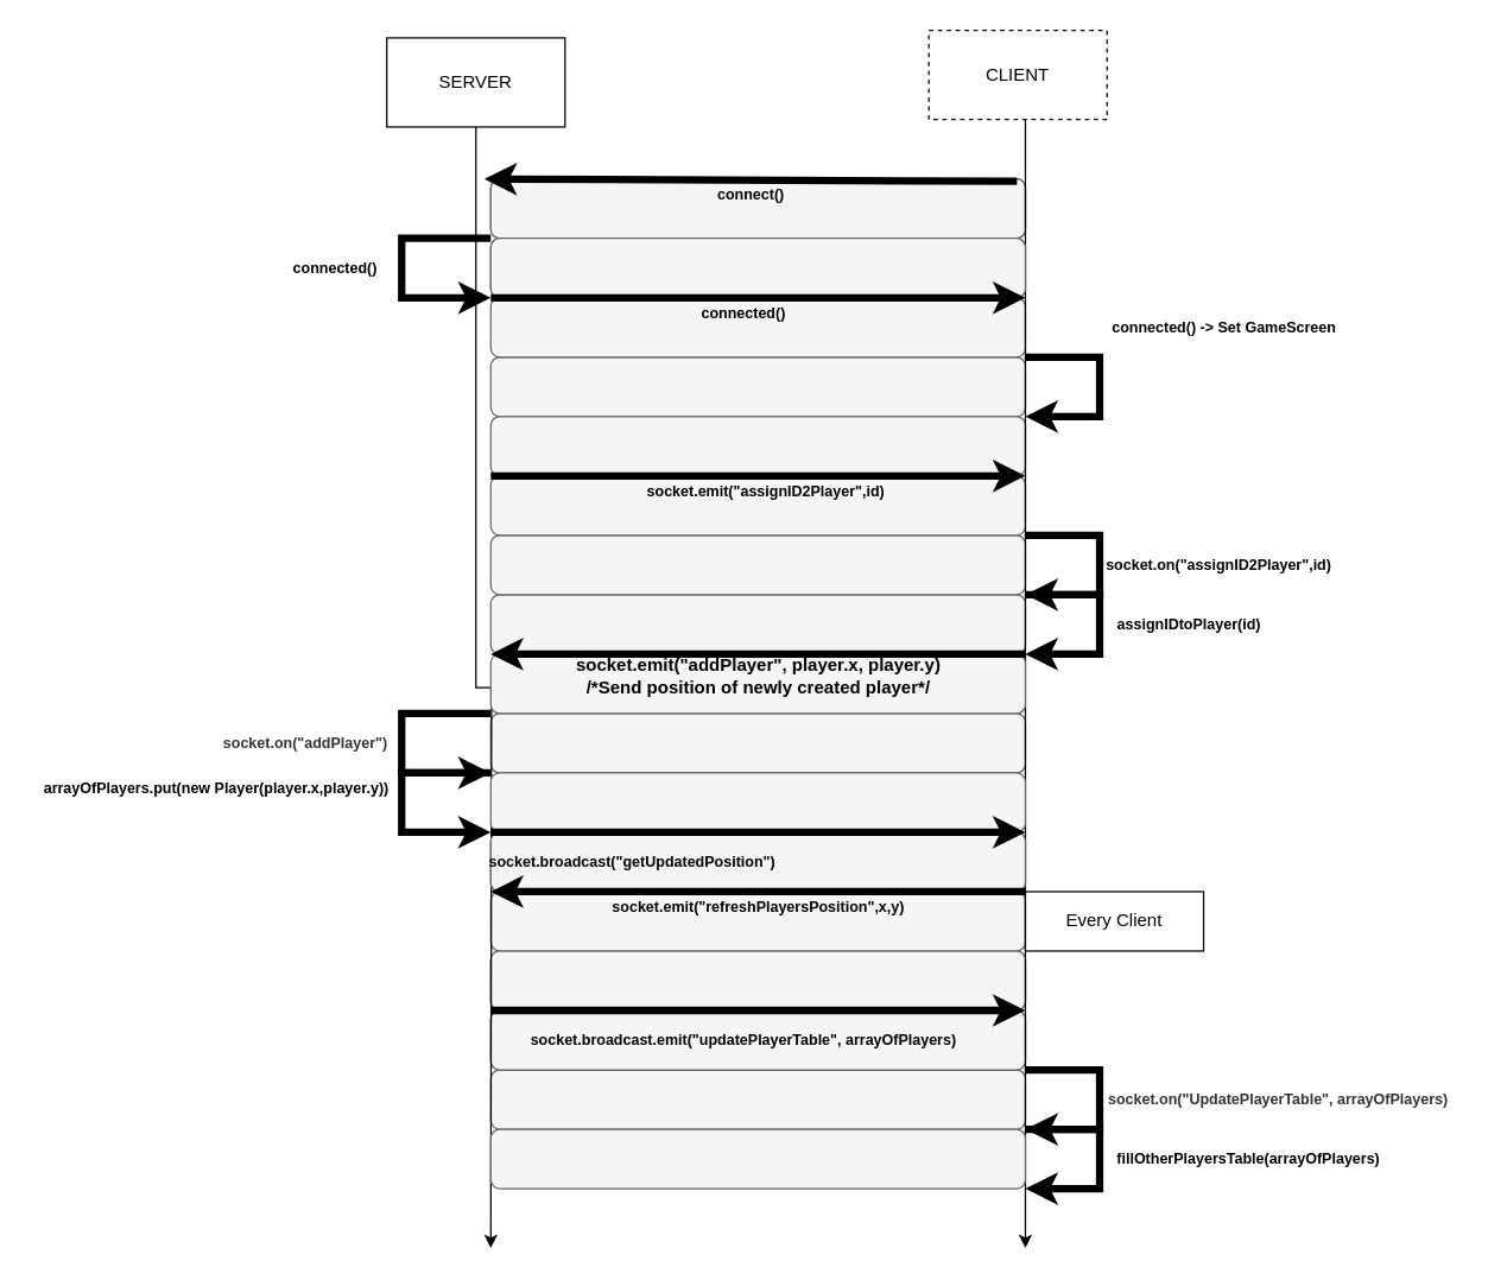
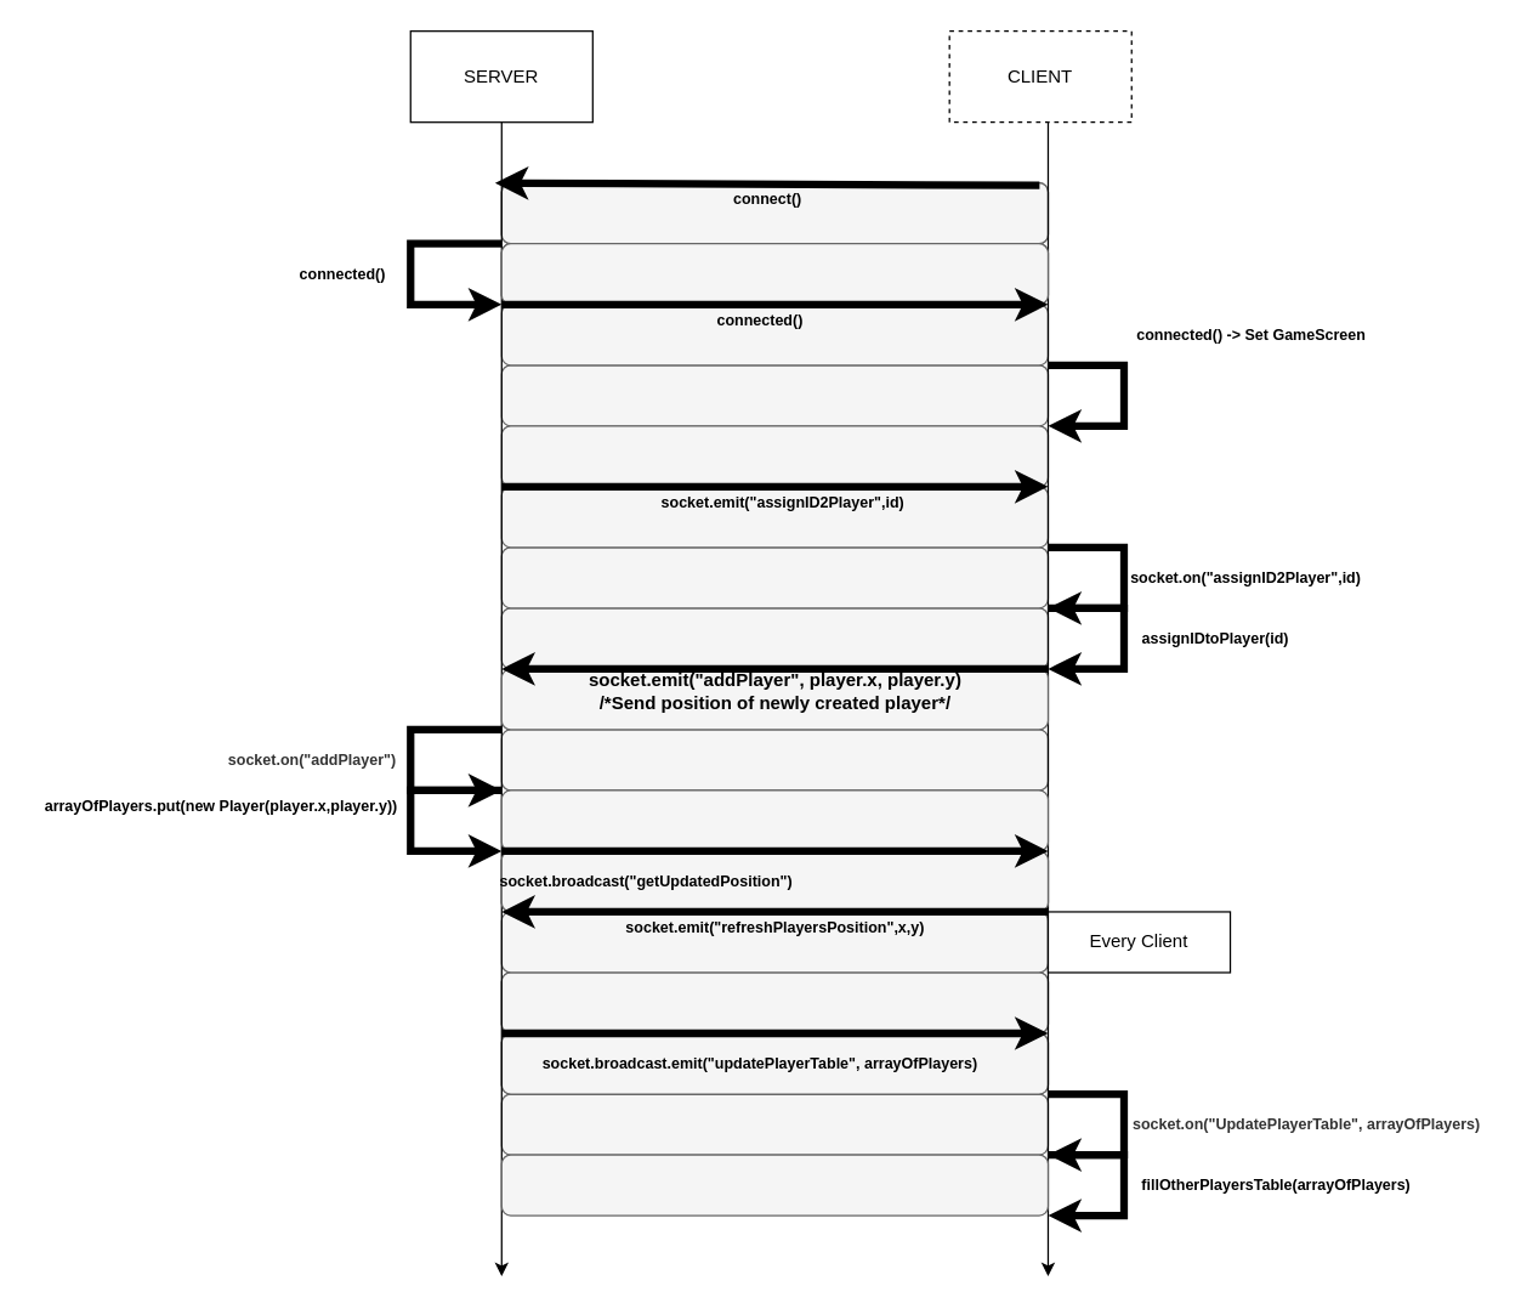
  <mxCell id="0" />
  <mxCell id="1" parent="0" />
  <mxCell id="2" value="" style="rounded=1;whiteSpace=wrap;html=1;fontSize=10;fillColor=#f5f5f5;fontColor=#333333;strokeColor=#666666;" parent="1" vertex="1"><mxGeometry x="330" y="400" width="360" height="40" as="geometry" /></mxCell>
  <mxCell id="3" value="" style="rounded=1;whiteSpace=wrap;html=1;fontSize=10;fillColor=#f5f5f5;fontColor=#333333;strokeColor=#666666;" parent="1" vertex="1"><mxGeometry x="330" y="360" width="360" height="40" as="geometry" /></mxCell>
  <mxCell id="4" value="" style="rounded=1;whiteSpace=wrap;html=1;fontSize=10;fillColor=#f5f5f5;fontColor=#333333;strokeColor=#666666;" parent="1" vertex="1"><mxGeometry x="330" y="480" width="360" height="40" as="geometry" /></mxCell>
  <mxCell id="5" value="" style="rounded=1;whiteSpace=wrap;html=1;fontSize=10;fillColor=#f5f5f5;fontColor=#333333;strokeColor=#666666;" parent="1" vertex="1"><mxGeometry x="330" y="720" width="360" height="40" as="geometry" /></mxCell>
  <mxCell id="6" value="" style="rounded=1;whiteSpace=wrap;html=1;fontSize=10;fillColor=#f5f5f5;fontColor=#333333;strokeColor=#666666;" parent="1" vertex="1"><mxGeometry x="330" y="120" width="360" height="40" as="geometry" /></mxCell>
  <mxCell id="7" value="" style="rounded=1;whiteSpace=wrap;html=1;fontSize=10;fillColor=#f5f5f5;fontColor=#333333;strokeColor=#666666;" parent="1" vertex="1"><mxGeometry x="330" width="360" height="40" as="geometry" y="160" /></mxCell>
  <mxCell id="8" value="" style="rounded=1;whiteSpace=wrap;html=1;fontSize=10;fillColor=#f5f5f5;fontColor=#333333;strokeColor=#666666;" parent="1" vertex="1"><mxGeometry x="330" y="240" width="360" height="40" as="geometry" /></mxCell>
  <mxCell id="9" value="" style="rounded=1;whiteSpace=wrap;html=1;fontSize=10;fillColor=#f5f5f5;fontColor=#333333;strokeColor=#666666;" parent="1" vertex="1"><mxGeometry x="330" y="320" width="360" height="40" as="geometry" /></mxCell>
  <mxCell id="10" value="" style="rounded=1;whiteSpace=wrap;html=1;fontSize=10;fillColor=#f5f5f5;fontColor=#333333;strokeColor=#666666;" parent="1" vertex="1"><mxGeometry x="330" y="560" width="360" height="40" as="geometry" /></mxCell>
  <mxCell id="11" value="" style="rounded=1;whiteSpace=wrap;html=1;fontSize=10;fillColor=#f5f5f5;fontColor=#333333;strokeColor=#666666;" parent="1" vertex="1"><mxGeometry x="330" y="640" width="360" height="40" as="geometry" /></mxCell>
  <mxCell id="12" value="" style="rounded=1;whiteSpace=wrap;html=1;fontSize=10;fillColor=#f5f5f5;fontColor=#333333;strokeColor=#666666;" parent="1" vertex="1"><mxGeometry x="330" y="680" width="360" height="40" as="geometry" /></mxCell>
  <mxCell id="13" value="" style="rounded=1;whiteSpace=wrap;html=1;fontSize=10;fillColor=#f5f5f5;fontColor=#333333;strokeColor=#666666;" parent="1" vertex="1"><mxGeometry x="330" y="680" width="360" height="40" as="geometry" /></mxCell>
  <mxCell id="14" value="" style="rounded=1;whiteSpace=wrap;html=1;fontSize=10;fillColor=#f5f5f5;fontColor=#333333;strokeColor=#666666;" parent="1" vertex="1"><mxGeometry x="330" y="640" width="360" height="40" as="geometry" /></mxCell>
  <mxCell id="15" value="" style="rounded=1;whiteSpace=wrap;html=1;fontSize=10;fillColor=#f5f5f5;fontColor=#333333;strokeColor=#666666;" parent="1" vertex="1"><mxGeometry x="330" y="600" width="360" height="40" as="geometry" /></mxCell>
  <mxCell id="16" value="" style="rounded=1;whiteSpace=wrap;html=1;fontSize=10;fillColor=#f5f5f5;fontColor=#333333;strokeColor=#666666;" parent="1" vertex="1"><mxGeometry x="330" y="280" width="360" height="40" as="geometry" /></mxCell>
  <mxCell id="17" value="" style="rounded=1;whiteSpace=wrap;html=1;fontSize=10;fillColor=#f5f5f5;fontColor=#333333;strokeColor=#666666;" parent="1" vertex="1"><mxGeometry x="330" y="200" width="360" height="40" as="geometry" /></mxCell>
  <mxCell id="18" value="" style="rounded=1;whiteSpace=wrap;html=1;fontSize=10;fillColor=#f5f5f5;fontColor=#333333;strokeColor=#666666;" parent="1" vertex="1"><mxGeometry x="330" y="120" width="360" height="40" as="geometry" /></mxCell>
  <mxCell id="19" style="edgeStyle=orthogonalEdgeStyle;rounded=0;orthogonalLoop=1;jettySize=auto;html=1;" parent="1" source="20" edge="1"><mxGeometry relative="1" as="geometry"><mxPoint x="330" y="840" as="targetPoint" /></mxGeometry></mxCell>
- <mxCell id="20" value="SERVER" style="rounded=0;whiteSpace=wrap;html=1;" parent="1" vertex="1"><mxGeometry x="260" y="25" width="120" height="60" as="geometry" /></mxCell>
+ <mxCell id="20" value="SERVER" style="rounded=0;whiteSpace=wrap;html=1;" parent="1" vertex="1"><mxGeometry y="20" width="120" height="60" as="geometry" x="270" /></mxCell>
  <mxCell id="21" style="edgeStyle=orthogonalEdgeStyle;rounded=0;orthogonalLoop=1;jettySize=auto;html=1;" parent="1" source="22" edge="1"><mxGeometry relative="1" as="geometry"><mxPoint x="690" y="840" as="targetPoint" /><Array as="points"><mxPoint x="690" y="400" /><mxPoint x="690" y="400" /></Array></mxGeometry></mxCell>
  <mxCell id="22" value="CLIENT" style="rounded=0;whiteSpace=wrap;html=1;dashed=1;" parent="1" vertex="1"><mxGeometry x="625" y="20" width="120" height="60" as="geometry" /></mxCell>
  <mxCell id="23" value="&lt;font style=&quot;font-size: 10px&quot;&gt;connect()&lt;/font&gt;" style="text;html=1;align=center;verticalAlign=middle;resizable=0;points=[];autosize=1;strokeColor=none;fillColor=none;rounded=0;shadow=0;sketch=0;fontStyle=1" parent="1" vertex="1"><mxGeometry x="475" y="120" width="60" height="20" as="geometry" /></mxCell>
  <mxCell id="24" value="&lt;font style=&quot;font-size: 10px&quot;&gt;connected()&lt;/font&gt;" style="text;html=1;align=center;verticalAlign=middle;resizable=0;points=[];autosize=1;strokeColor=none;fillColor=none;fontStyle=1" parent="1" vertex="1"><mxGeometry x="465" y="200" width="70" height="20" as="geometry" /></mxCell>
  <mxCell id="25" value="&lt;font style=&quot;font-size: 10px&quot;&gt;connected() -&amp;gt; Set GameScreen&amp;nbsp;&lt;/font&gt;" style="text;html=1;align=center;verticalAlign=middle;resizable=0;points=[];autosize=1;strokeColor=none;fillColor=none;fontStyle=1" parent="1" vertex="1"><mxGeometry x="740" y="210" width="170" height="20" as="geometry" /></mxCell>
  <mxCell id="26" value="&lt;font style=&quot;font-size: 10px&quot;&gt;fillOtherPlayersTable(arrayOfPlayers)&lt;/font&gt;" style="text;html=1;align=center;verticalAlign=middle;resizable=0;points=[];autosize=1;strokeColor=none;fillColor=none;fontStyle=1" parent="1" vertex="1"><mxGeometry x="745" y="770" width="190" height="20" as="geometry" /></mxCell>
  <mxCell id="27" value="arrayOfPlayers.put(new Player(player.x,player.y))" style="text;html=1;align=center;verticalAlign=middle;resizable=0;points=[];autosize=1;strokeColor=none;fillColor=none;fontSize=10;fontStyle=1" parent="1" vertex="1"><mxGeometry x="20" y="520" width="250" height="20" as="geometry" /></mxCell>
  <mxCell id="28" value="" style="endArrow=classic;html=1;rounded=0;strokeWidth=5;" parent="1" edge="1"><mxGeometry width="50" height="50" relative="1" as="geometry"><mxPoint x="330" y="480" as="sourcePoint" /><mxPoint x="330" y="520" as="targetPoint" /><Array as="points"><mxPoint y="480" x="270" /><mxPoint y="520" x="270" /></Array></mxGeometry></mxCell>
  <mxCell id="29" value="" style="rounded=1;whiteSpace=wrap;html=1;fontSize=10;fillColor=#f5f5f5;fontColor=#333333;strokeColor=#666666;" parent="1" vertex="1"><mxGeometry x="330" width="360" height="40" as="geometry" y="160" /></mxCell>
  <mxCell id="30" value="" style="rounded=1;whiteSpace=wrap;html=1;fontSize=10;fillColor=#f5f5f5;fontColor=#333333;strokeColor=#666666;" parent="1" vertex="1"><mxGeometry x="330" y="440" width="360" height="40" as="geometry" /></mxCell>
  <mxCell id="31" value="" style="rounded=1;whiteSpace=wrap;html=1;fontSize=10;fillColor=#f5f5f5;fontColor=#333333;strokeColor=#666666;" parent="1" vertex="1"><mxGeometry x="330" y="560" width="360" height="40" as="geometry" /></mxCell>
  <mxCell id="32" value="" style="endArrow=classic;html=1;rounded=0;strokeWidth=5;" parent="1" edge="1"><mxGeometry width="50" height="50" relative="1" as="geometry"><mxPoint x="690" y="240" as="sourcePoint" /><mxPoint x="690" y="280" as="targetPoint" /><Array as="points"><mxPoint x="740" y="240" /><mxPoint x="740" y="280" /></Array></mxGeometry></mxCell>
  <mxCell id="33" value="&lt;span style=&quot;color: rgb(51 , 51 , 51)&quot;&gt;&lt;font style=&quot;font-size: 10px&quot;&gt;socket.on(&quot;UpdatePlayerTable&quot;, arrayOfPlayers)&lt;/font&gt;&lt;/span&gt;" style="text;html=1;align=center;verticalAlign=middle;resizable=0;points=[];autosize=1;strokeColor=none;fillColor=none;fontSize=12;fontStyle=1" parent="1" vertex="1"><mxGeometry x="740" y="730" width="240" height="20" as="geometry" /></mxCell>
  <mxCell id="34" value="" style="endArrow=classic;html=1;rounded=0;strokeWidth=5;" parent="1" edge="1"><mxGeometry width="50" height="50" relative="1" as="geometry"><mxPoint x="330" y="680" as="sourcePoint" /><mxPoint x="690" y="680" as="targetPoint" /></mxGeometry></mxCell>
  <mxCell id="35" value="&lt;font style=&quot;font-size: 10px&quot;&gt;socket.broadcast.emit(&quot;updatePlayerTable&quot;, arrayOfPlayers)&lt;/font&gt;" style="text;html=1;align=center;verticalAlign=middle;resizable=0;points=[];autosize=1;strokeColor=none;fillColor=none;fontStyle=1" parent="1" vertex="1"><mxGeometry x="350" y="690" width="300" height="20" as="geometry" /></mxCell>
  <mxCell id="36" value="" style="endArrow=classic;html=1;rounded=0;strokeWidth=5;" parent="1" edge="1"><mxGeometry width="50" height="50" relative="1" as="geometry"><mxPoint x="690" y="720" as="sourcePoint" /><mxPoint x="690" y="760" as="targetPoint" /><Array as="points"><mxPoint x="740" y="720" /><mxPoint x="740" y="760" /></Array></mxGeometry></mxCell>
  <mxCell id="37" value="&lt;span style=&quot;color: rgb(51 , 51 , 51)&quot;&gt;&lt;font style=&quot;font-size: 10px&quot;&gt;socket.on(&quot;addPlayer&quot;)&lt;/font&gt;&lt;/span&gt;" style="text;html=1;align=center;verticalAlign=middle;resizable=0;points=[];autosize=1;strokeColor=none;fillColor=none;fontSize=12;fontStyle=1" parent="1" vertex="1"><mxGeometry x="140" y="490" width="130" height="20" as="geometry" /></mxCell>
  <mxCell id="38" value="" style="endArrow=classic;html=1;rounded=0;strokeWidth=5;" parent="1" edge="1"><mxGeometry width="50" height="50" relative="1" as="geometry"><mxPoint x="330" y="520" as="sourcePoint" /><mxPoint x="330" y="560" as="targetPoint" /><Array as="points"><mxPoint y="520" x="270" /><mxPoint y="560" x="270" /></Array></mxGeometry></mxCell>
  <mxCell id="39" value="" style="rounded=1;whiteSpace=wrap;html=1;fontSize=10;fillColor=#f5f5f5;fontColor=#333333;strokeColor=#666666;" parent="1" vertex="1"><mxGeometry x="330" y="520" width="360" height="40" as="geometry" /></mxCell>
  <mxCell id="40" value="" style="endArrow=classic;html=1;rounded=0;strokeWidth=5;" parent="1" edge="1"><mxGeometry width="50" height="50" relative="1" as="geometry"><mxPoint x="690" y="760" as="sourcePoint" /><mxPoint x="690" y="800" as="targetPoint" /><Array as="points"><mxPoint x="740" y="760" /><mxPoint x="740" y="800" /></Array></mxGeometry></mxCell>
  <mxCell id="41" value="" style="rounded=1;whiteSpace=wrap;html=1;fontSize=10;fillColor=#f5f5f5;fontColor=#333333;strokeColor=#666666;" parent="1" vertex="1"><mxGeometry x="330" y="760" width="360" height="40" as="geometry" /></mxCell>
  <mxCell id="42" value="" style="group" parent="1" vertex="1" connectable="0"><mxGeometry x="190" width="80" height="40" as="geometry" y="160" /></mxCell>
  <mxCell id="43" value="&lt;font style=&quot;font-size: 10px&quot;&gt;connected()&lt;/font&gt;" style="text;html=1;align=center;verticalAlign=middle;resizable=0;points=[];autosize=1;strokeColor=none;fillColor=none;fontStyle=1;container=1;" parent="42" vertex="1"><mxGeometry y="10" width="70" height="20" as="geometry" /></mxCell>
  <mxCell id="44" value="Every Client" style="rounded=0;whiteSpace=wrap;html=1;" parent="1" vertex="1"><mxGeometry x="690" y="600" width="120" height="40" as="geometry" /></mxCell>
  <mxCell id="45" value="" style="group" parent="1" vertex="1" connectable="0"><mxGeometry x="330" y="320" width="360" height="20" as="geometry" /></mxCell>
  <mxCell id="46" value="" style="endArrow=classic;html=1;rounded=0;strokeWidth=5;" parent="45" edge="1"><mxGeometry width="50" height="50" relative="1" as="geometry"><mxPoint y="1.137e-13" as="sourcePoint" /><mxPoint x="360" y="1.137e-13" as="targetPoint" /></mxGeometry></mxCell>
  <mxCell id="47" value="&lt;span style=&quot;font-size: 10px&quot;&gt;socket.emit(&quot;assignID2Player&quot;,id)&lt;/span&gt;" style="text;html=1;align=center;verticalAlign=middle;resizable=0;points=[];autosize=1;strokeColor=none;fillColor=none;fontStyle=1" parent="45" vertex="1"><mxGeometry x="95" width="180" height="20" as="geometry" /></mxCell>
  <mxCell id="48" value="" style="group" parent="1" vertex="1" connectable="0"><mxGeometry x="330" y="440" width="360" height="25" as="geometry" /></mxCell>
  <mxCell id="49" value="" style="endArrow=classic;html=1;rounded=0;strokeWidth=5;" parent="48" edge="1"><mxGeometry width="50" height="50" relative="1" as="geometry"><mxPoint x="360" as="sourcePoint" /><mxPoint as="targetPoint" /></mxGeometry></mxCell>
  <mxCell id="50" value="" style="group" parent="1" vertex="1" connectable="0"><mxGeometry x="330" y="600" width="360" height="20" as="geometry" /></mxCell>
  <mxCell id="51" value="" style="endArrow=classic;html=1;rounded=0;strokeWidth=5;" parent="50" edge="1"><mxGeometry width="50" height="50" relative="1" as="geometry"><mxPoint x="360" as="sourcePoint" /><mxPoint as="targetPoint" /></mxGeometry></mxCell>
  <mxCell id="52" value="&lt;span style=&quot;font-size: 10px&quot;&gt;socket.emit(&quot;refreshPlayersPosition&quot;,x,y)&lt;/span&gt;" style="text;html=1;align=center;verticalAlign=middle;resizable=0;points=[];autosize=1;strokeColor=none;fillColor=none;fontStyle=1;container=1;" parent="50" vertex="1"><mxGeometry x="75" width="210" height="20" as="geometry" /></mxCell>
  <mxCell id="53" value="" style="group" parent="1" vertex="1" connectable="0"><mxGeometry x="735" y="360" width="170" height="80" as="geometry" /></mxCell>
  <mxCell id="54" value="" style="endArrow=classic;html=1;rounded=0;strokeWidth=5;" parent="53" edge="1"><mxGeometry width="50" height="50" relative="1" as="geometry"><mxPoint x="-45" y="40" as="sourcePoint" /><mxPoint x="-45" y="80" as="targetPoint" /><Array as="points"><mxPoint x="5" y="40" /><mxPoint x="5" y="80" /></Array></mxGeometry></mxCell>
  <mxCell id="55" value="&lt;span style=&quot;font-size: 10px&quot;&gt;socket.on(&quot;&lt;/span&gt;&lt;span style=&quot;font-size: 10px&quot;&gt;assignID2Player&lt;/span&gt;&lt;span style=&quot;font-size: 10px&quot;&gt;&quot;,id)&lt;/span&gt;" style="text;html=1;align=center;verticalAlign=middle;resizable=0;points=[];autosize=1;strokeColor=none;fillColor=none;fontSize=12;fontStyle=1" parent="53" vertex="1"><mxGeometry y="10" width="170" height="20" as="geometry" /></mxCell>
  <mxCell id="56" value="assignIDtoPlayer(id)" style="text;html=1;align=center;verticalAlign=middle;resizable=0;points=[];autosize=1;strokeColor=none;fillColor=none;fontSize=10;fontStyle=1" parent="53" vertex="1"><mxGeometry x="10" y="50" width="110" height="20" as="geometry" /></mxCell>
  <mxCell id="57" value="" style="endArrow=classic;html=1;rounded=0;strokeWidth=5;" parent="53" edge="1"><mxGeometry width="50" height="50" relative="1" as="geometry"><mxPoint x="-45" y="1.137e-13" as="sourcePoint" /><mxPoint x="-45" y="40.0" as="targetPoint" /><Array as="points"><mxPoint x="5" /><mxPoint x="5" y="40" /></Array></mxGeometry></mxCell>
  <mxCell id="58" value="socket.emit(&quot;addPlayer&quot;, player.x, player.y)&lt;br&gt;/*Send position of newly created player*/" style="text;html=1;align=center;verticalAlign=middle;resizable=0;points=[];autosize=1;strokeColor=none;fillColor=none;fontSize=12;fontStyle=1" parent="1" vertex="1"><mxGeometry x="380" y="440" width="260" height="30" as="geometry" /></mxCell>
  <mxCell id="59" value="" style="group" parent="1" vertex="1" connectable="0"><mxGeometry x="330" y="560" width="360" height="30.0" as="geometry" /></mxCell>
  <mxCell id="60" value="" style="endArrow=classic;html=1;rounded=0;strokeWidth=5;" parent="59" edge="1"><mxGeometry width="50" height="50" relative="1" as="geometry"><mxPoint as="sourcePoint" /><mxPoint x="360" as="targetPoint" /></mxGeometry></mxCell>
  <mxCell id="61" value="&lt;span style=&quot;font-size: 10px&quot;&gt;socket.broadcast(&quot;getUpdatedPosition&quot;)&lt;/span&gt;" style="text;html=1;align=center;verticalAlign=middle;resizable=0;points=[];autosize=1;strokeColor=none;fillColor=none;fontStyle=1" parent="59" vertex="1"><mxGeometry x="-10" y="10.0" width="210" height="20" as="geometry" /></mxCell>
  <mxCell id="62" value="" style="endArrow=classic;html=1;rounded=0;exitX=0.046;exitY=1.079;exitDx=0;exitDy=0;exitPerimeter=0;strokeWidth=5;" edge="1" parent="1"><mxGeometry width="50" height="50" relative="1" as="geometry"><mxPoint x="684.34" y="121.58" as="sourcePoint" /><mxPoint x="325.66" y="120" as="targetPoint" /></mxGeometry></mxCell>
  <mxCell id="63" value="" style="endArrow=classic;html=1;rounded=0;strokeWidth=5;" parent="1" edge="1"><mxGeometry width="50" height="50" relative="1" as="geometry"><mxPoint x="330" as="sourcePoint" y="160" /><mxPoint x="330" y="200" as="targetPoint" /><Array as="points"><mxPoint x="270" y="160" /><mxPoint y="200" x="270" /></Array></mxGeometry></mxCell>
  <mxCell id="64" value="" style="endArrow=classic;html=1;rounded=0;strokeWidth=5;" edge="1" parent="1"><mxGeometry width="50" height="50" relative="1" as="geometry"><mxPoint x="330" y="200" as="sourcePoint" /><mxPoint x="690" y="200" as="targetPoint" /></mxGeometry></mxCell>
